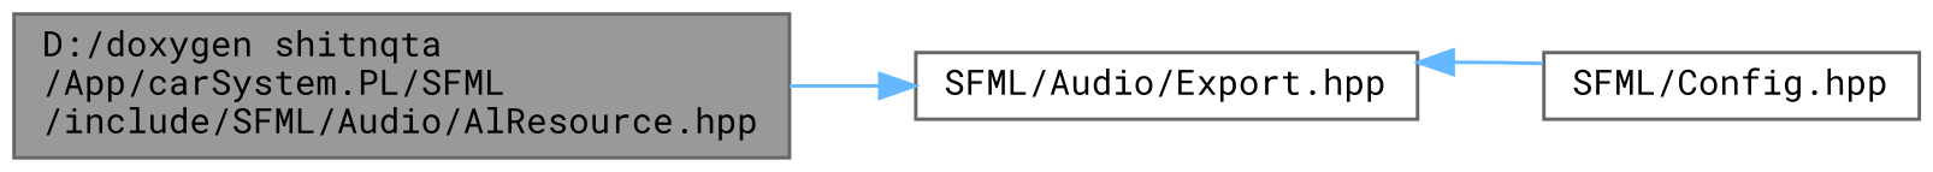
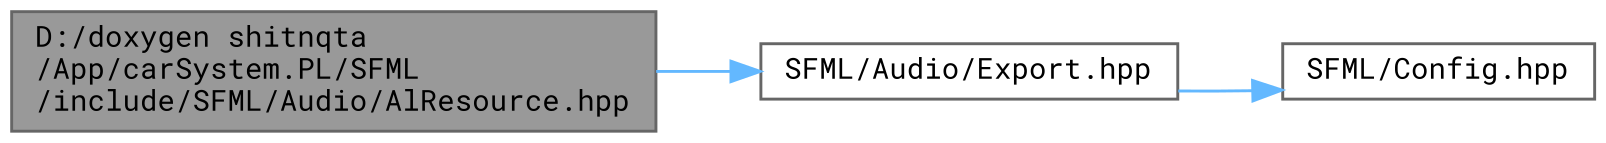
  digraph {
    rankdir=LR
    fontname="Roboto Mono"
    node [color=grey40 fillcolor=white fontname="Roboto Mono" fontsize=10 shape=box style=filled]
    edge [color=steelblue1 fontname="Roboto Mono" fontsize=10 labelfontname=Helvetica labelfontsize=10 style=solid]
    n1 [color=gray40 fillcolor=grey60 fontcolor=black height=0.2 label="D:/doxygen shitnqta\l/App/carSystem.PL/SFML\l/include/SFML/Audio/AlResource.hpp" width=0.4]
    n2 [height=0.2 label="SFML/Audio/Export.hpp" width=0.4]
    n3 [height=0.2 label="SFML/Config.hpp" width=0.4]
    n1 -> n2
-   n3 -> n2
+   n2 -> n3
  }
